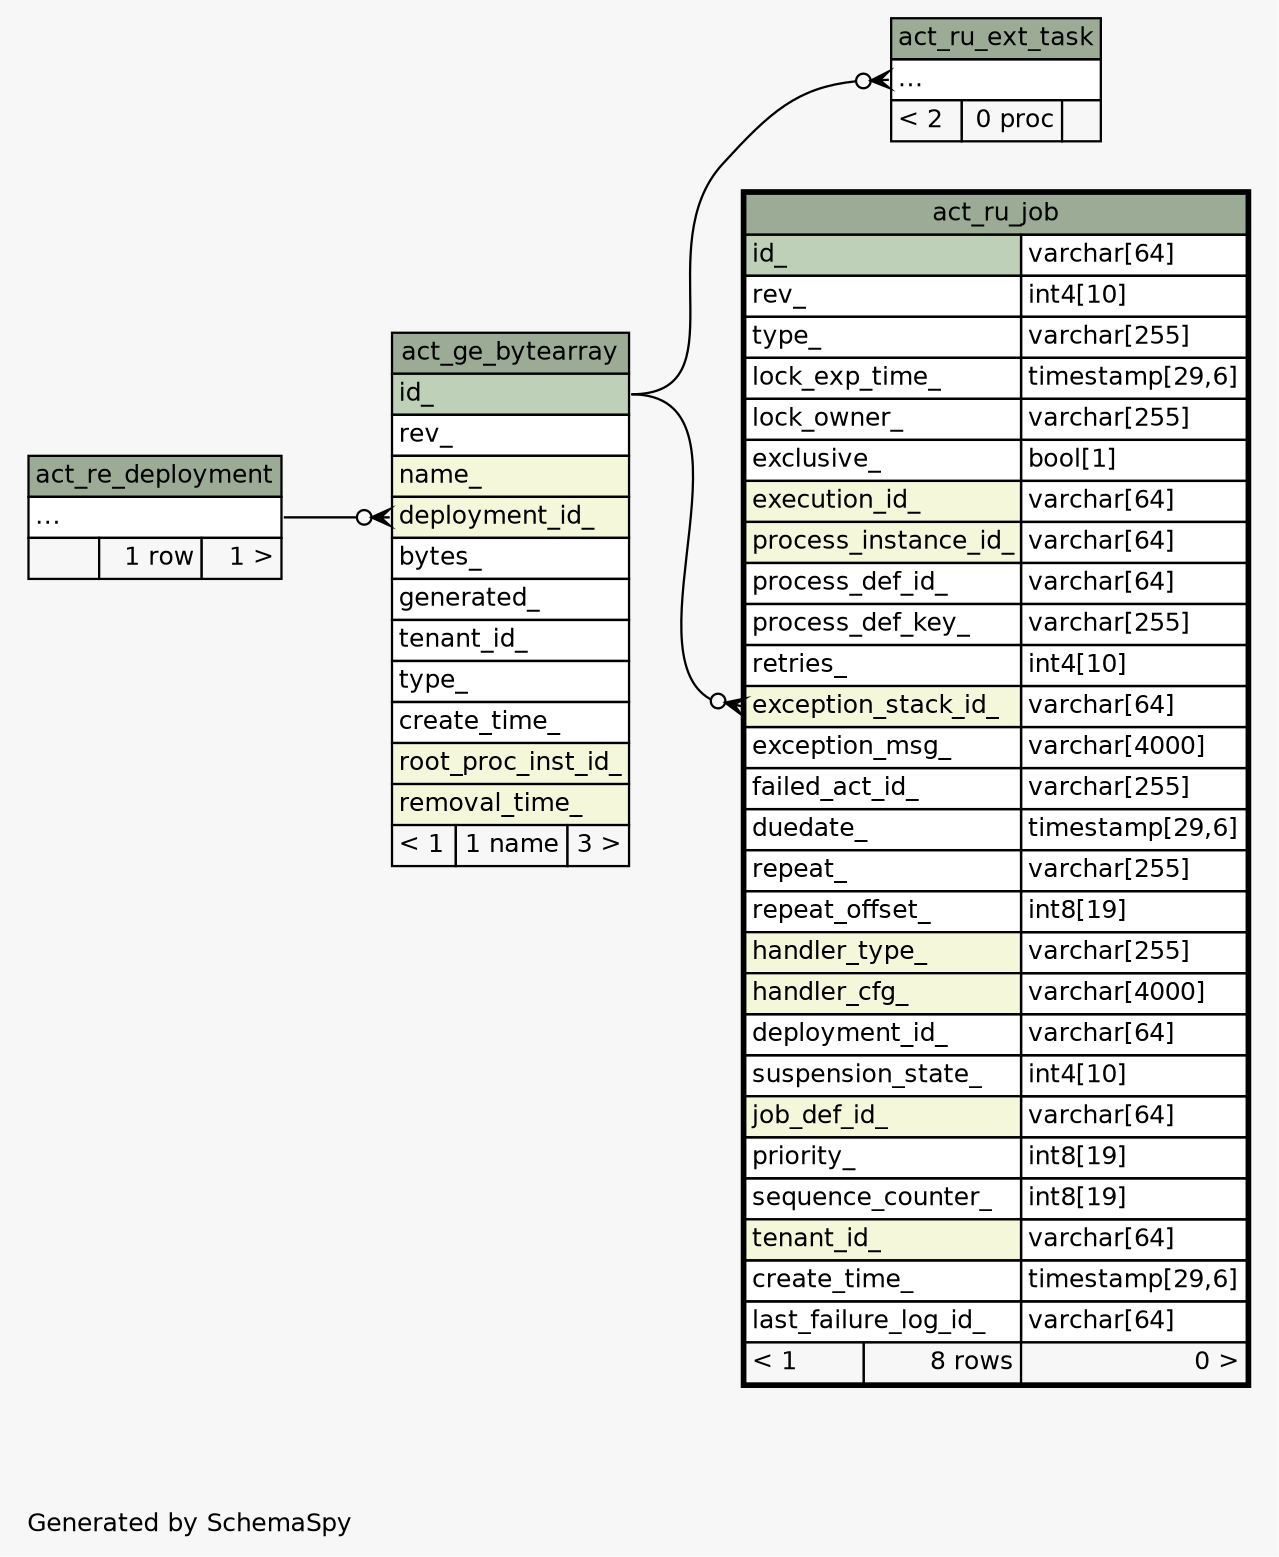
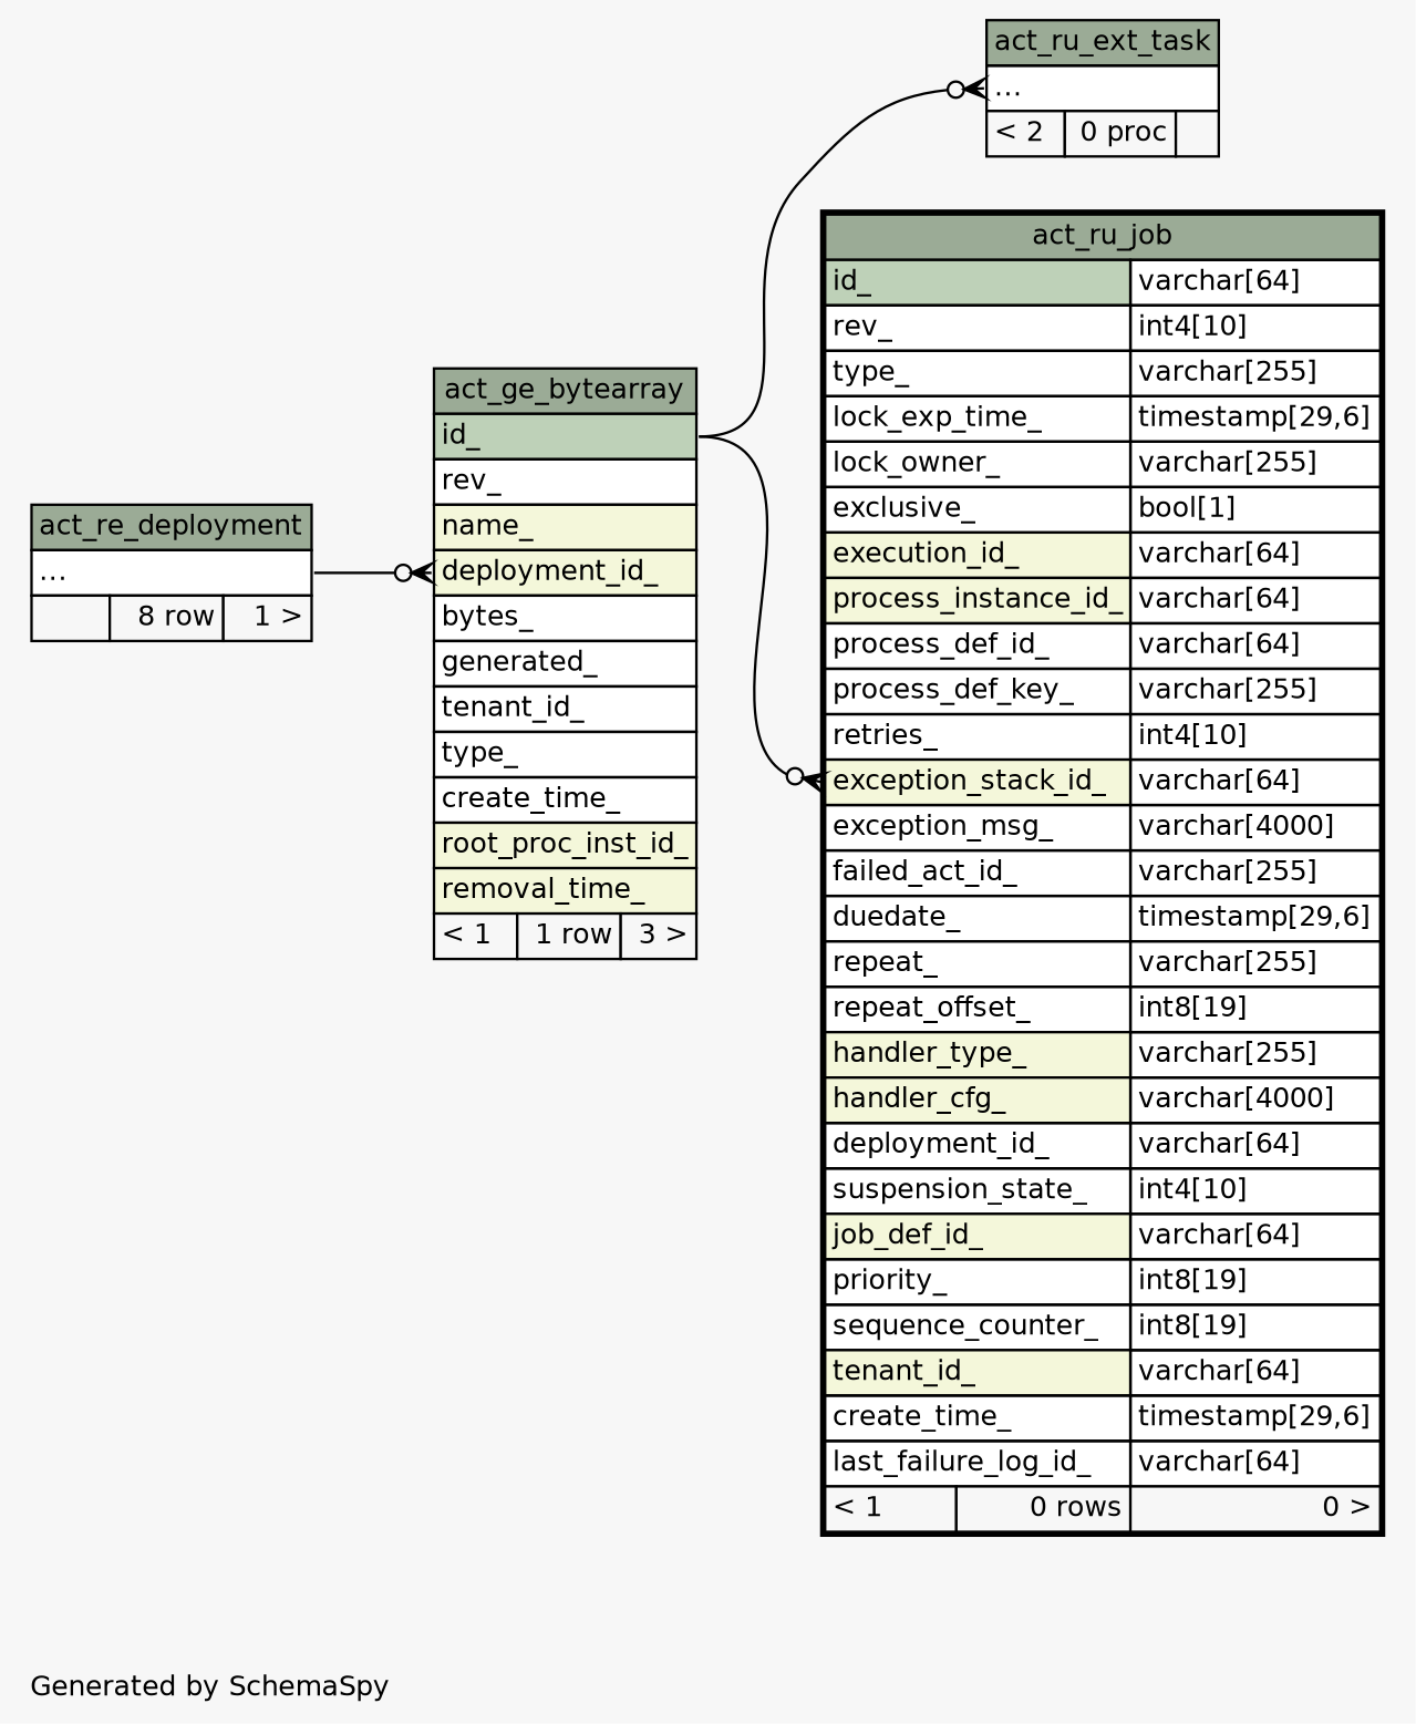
  digraph {
    bgcolor="#f7f7f7"
    fontname=Helvetica
    fontsize=11
    label="\nGenerated by SchemaSpy"
    labeljust=l
    nodesep=0.18
    rankdir=RL
    ranksep=0.46
    node [fontname=Helvetica fontsize=11 shape=plaintext]
    edge [arrowhead=none arrowsize=0.8 arrowtail=crowodot dir=back headport="id_:e"]
-   n1 [label=<     <TABLE BORDER="0" CELLBORDER="1" CELLSPACING="0" BGCOLOR="#ffffff">       <TR><TD COLSPAN="3" BGCOLOR="#9bab96" ALIGN="CENTER">act_ge_bytearray</TD></TR>       <TR><TD PORT="id_" COLSPAN="3" BGCOLOR="#bed1b8" ALIGN="LEFT">id_</TD></TR>       <TR><TD PORT="rev_" COLSPAN="3" ALIGN="LEFT">rev_</TD></TR>       <TR><TD PORT="name_" COLSPAN="3" BGCOLOR="#f4f7da" ALIGN="LEFT">name_</TD></TR>       <TR><TD PORT="deployment_id_" COLSPAN="3" BGCOLOR="#f4f7da" ALIGN="LEFT">deployment_id_</TD></TR>       <TR><TD PORT="bytes_" COLSPAN="3" ALIGN="LEFT">bytes_</TD></TR>       <TR><TD PORT="generated_" COLSPAN="3" ALIGN="LEFT">generated_</TD></TR>       <TR><TD PORT="tenant_id_" COLSPAN="3" ALIGN="LEFT">tenant_id_</TD></TR>       <TR><TD PORT="type_" COLSPAN="3" ALIGN="LEFT">type_</TD></TR>       <TR><TD PORT="create_time_" COLSPAN="3" ALIGN="LEFT">create_time_</TD></TR>       <TR><TD PORT="root_proc_inst_id_" COLSPAN="3" BGCOLOR="#f4f7da" ALIGN="LEFT">root_proc_inst_id_</TD></TR>       <TR><TD PORT="removal_time_" COLSPAN="3" BGCOLOR="#f4f7da" ALIGN="LEFT">removal_time_</TD></TR>       <TR><TD ALIGN="LEFT" BGCOLOR="#f7f7f7">&lt; 1</TD><TD ALIGN="RIGHT" BGCOLOR="#f7f7f7">1 name</TD><TD ALIGN="RIGHT" BGCOLOR="#f7f7f7">3 &gt;</TD></TR>     </TABLE>>]
-   n2 [label=<     <TABLE BORDER="0" CELLBORDER="1" CELLSPACING="0" BGCOLOR="#ffffff">       <TR><TD COLSPAN="3" BGCOLOR="#9bab96" ALIGN="CENTER">act_re_deployment</TD></TR>       <TR><TD PORT="elipses" COLSPAN="3" ALIGN="LEFT">...</TD></TR>       <TR><TD ALIGN="LEFT" BGCOLOR="#f7f7f7">  </TD><TD ALIGN="RIGHT" BGCOLOR="#f7f7f7">1 row</TD><TD ALIGN="RIGHT" BGCOLOR="#f7f7f7">1 &gt;</TD></TR>     </TABLE>>]
+   n1 [label=<     <TABLE BORDER="0" CELLBORDER="1" CELLSPACING="0" BGCOLOR="#ffffff">       <TR><TD COLSPAN="3" BGCOLOR="#9bab96" ALIGN="CENTER">act_ge_bytearray</TD></TR>       <TR><TD PORT="id_" COLSPAN="3" BGCOLOR="#bed1b8" ALIGN="LEFT">id_</TD></TR>       <TR><TD PORT="rev_" COLSPAN="3" ALIGN="LEFT">rev_</TD></TR>       <TR><TD PORT="name_" COLSPAN="3" BGCOLOR="#f4f7da" ALIGN="LEFT">name_</TD></TR>       <TR><TD PORT="deployment_id_" COLSPAN="3" BGCOLOR="#f4f7da" ALIGN="LEFT">deployment_id_</TD></TR>       <TR><TD PORT="bytes_" COLSPAN="3" ALIGN="LEFT">bytes_</TD></TR>       <TR><TD PORT="generated_" COLSPAN="3" ALIGN="LEFT">generated_</TD></TR>       <TR><TD PORT="tenant_id_" COLSPAN="3" ALIGN="LEFT">tenant_id_</TD></TR>       <TR><TD PORT="type_" COLSPAN="3" ALIGN="LEFT">type_</TD></TR>       <TR><TD PORT="create_time_" COLSPAN="3" ALIGN="LEFT">create_time_</TD></TR>       <TR><TD PORT="root_proc_inst_id_" COLSPAN="3" BGCOLOR="#f4f7da" ALIGN="LEFT">root_proc_inst_id_</TD></TR>       <TR><TD PORT="removal_time_" COLSPAN="3" BGCOLOR="#f4f7da" ALIGN="LEFT">removal_time_</TD></TR>       <TR><TD ALIGN="LEFT" BGCOLOR="#f7f7f7">&lt; 1</TD><TD ALIGN="RIGHT" BGCOLOR="#f7f7f7">1 row</TD><TD ALIGN="RIGHT" BGCOLOR="#f7f7f7">3 &gt;</TD></TR>     </TABLE>>]
+   n2 [label=<     <TABLE BORDER="0" CELLBORDER="1" CELLSPACING="0" BGCOLOR="#ffffff">       <TR><TD COLSPAN="3" BGCOLOR="#9bab96" ALIGN="CENTER">act_re_deployment</TD></TR>       <TR><TD PORT="elipses" COLSPAN="3" ALIGN="LEFT">...</TD></TR>       <TR><TD ALIGN="LEFT" BGCOLOR="#f7f7f7">  </TD><TD ALIGN="RIGHT" BGCOLOR="#f7f7f7">8 row</TD><TD ALIGN="RIGHT" BGCOLOR="#f7f7f7">1 &gt;</TD></TR>     </TABLE>>]
    n3 [label=<     <TABLE BORDER="0" CELLBORDER="1" CELLSPACING="0" BGCOLOR="#ffffff">       <TR><TD COLSPAN="3" BGCOLOR="#9bab96" ALIGN="CENTER">act_ru_ext_task</TD></TR>       <TR><TD PORT="elipses" COLSPAN="3" ALIGN="LEFT">...</TD></TR>       <TR><TD ALIGN="LEFT" BGCOLOR="#f7f7f7">&lt; 2</TD><TD ALIGN="RIGHT" BGCOLOR="#f7f7f7">0 proc</TD><TD ALIGN="RIGHT" BGCOLOR="#f7f7f7">  </TD></TR>     </TABLE>>]
-   n4 [label=<     <TABLE BORDER="2" CELLBORDER="1" CELLSPACING="0" BGCOLOR="#ffffff">       <TR><TD COLSPAN="3" BGCOLOR="#9bab96" ALIGN="CENTER">act_ru_job</TD></TR>       <TR><TD PORT="id_" COLSPAN="2" BGCOLOR="#bed1b8" ALIGN="LEFT">id_</TD><TD PORT="id_.type" ALIGN="LEFT">varchar[64]</TD></TR>       <TR><TD PORT="rev_" COLSPAN="2" ALIGN="LEFT">rev_</TD><TD PORT="rev_.type" ALIGN="LEFT">int4[10]</TD></TR>       <TR><TD PORT="type_" COLSPAN="2" ALIGN="LEFT">type_</TD><TD PORT="type_.type" ALIGN="LEFT">varchar[255]</TD></TR>       <TR><TD PORT="lock_exp_time_" COLSPAN="2" ALIGN="LEFT">lock_exp_time_</TD><TD PORT="lock_exp_time_.type" ALIGN="LEFT">timestamp[29,6]</TD></TR>       <TR><TD PORT="lock_owner_" COLSPAN="2" ALIGN="LEFT">lock_owner_</TD><TD PORT="lock_owner_.type" ALIGN="LEFT">varchar[255]</TD></TR>       <TR><TD PORT="exclusive_" COLSPAN="2" ALIGN="LEFT">exclusive_</TD><TD PORT="exclusive_.type" ALIGN="LEFT">bool[1]</TD></TR>       <TR><TD PORT="execution_id_" COLSPAN="2" BGCOLOR="#f4f7da" ALIGN="LEFT">execution_id_</TD><TD PORT="execution_id_.type" ALIGN="LEFT">varchar[64]</TD></TR>       <TR><TD PORT="process_instance_id_" COLSPAN="2" BGCOLOR="#f4f7da" ALIGN="LEFT">process_instance_id_</TD><TD PORT="process_instance_id_.type" ALIGN="LEFT">varchar[64]</TD></TR>       <TR><TD PORT="process_def_id_" COLSPAN="2" ALIGN="LEFT">process_def_id_</TD><TD PORT="process_def_id_.type" ALIGN="LEFT">varchar[64]</TD></TR>       <TR><TD PORT="process_def_key_" COLSPAN="2" ALIGN="LEFT">process_def_key_</TD><TD PORT="process_def_key_.type" ALIGN="LEFT">varchar[255]</TD></TR>       <TR><TD PORT="retries_" COLSPAN="2" ALIGN="LEFT">retries_</TD><TD PORT="retries_.type" ALIGN="LEFT">int4[10]</TD></TR>       <TR><TD PORT="exception_stack_id_" COLSPAN="2" BGCOLOR="#f4f7da" ALIGN="LEFT">exception_stack_id_</TD><TD PORT="exception_stack_id_.type" ALIGN="LEFT">varchar[64]</TD></TR>       <TR><TD PORT="exception_msg_" COLSPAN="2" ALIGN="LEFT">exception_msg_</TD><TD PORT="exception_msg_.type" ALIGN="LEFT">varchar[4000]</TD></TR>       <TR><TD PORT="failed_act_id_" COLSPAN="2" ALIGN="LEFT">failed_act_id_</TD><TD PORT="failed_act_id_.type" ALIGN="LEFT">varchar[255]</TD></TR>       <TR><TD PORT="duedate_" COLSPAN="2" ALIGN="LEFT">duedate_</TD><TD PORT="duedate_.type" ALIGN="LEFT">timestamp[29,6]</TD></TR>       <TR><TD PORT="repeat_" COLSPAN="2" ALIGN="LEFT">repeat_</TD><TD PORT="repeat_.type" ALIGN="LEFT">varchar[255]</TD></TR>       <TR><TD PORT="repeat_offset_" COLSPAN="2" ALIGN="LEFT">repeat_offset_</TD><TD PORT="repeat_offset_.type" ALIGN="LEFT">int8[19]</TD></TR>       <TR><TD PORT="handler_type_" COLSPAN="2" BGCOLOR="#f4f7da" ALIGN="LEFT">handler_type_</TD><TD PORT="handler_type_.type" ALIGN="LEFT">varchar[255]</TD></TR>       <TR><TD PORT="handler_cfg_" COLSPAN="2" BGCOLOR="#f4f7da" ALIGN="LEFT">handler_cfg_</TD><TD PORT="handler_cfg_.type" ALIGN="LEFT">varchar[4000]</TD></TR>       <TR><TD PORT="deployment_id_" COLSPAN="2" ALIGN="LEFT">deployment_id_</TD><TD PORT="deployment_id_.type" ALIGN="LEFT">varchar[64]</TD></TR>       <TR><TD PORT="suspension_state_" COLSPAN="2" ALIGN="LEFT">suspension_state_</TD><TD PORT="suspension_state_.type" ALIGN="LEFT">int4[10]</TD></TR>       <TR><TD PORT="job_def_id_" COLSPAN="2" BGCOLOR="#f4f7da" ALIGN="LEFT">job_def_id_</TD><TD PORT="job_def_id_.type" ALIGN="LEFT">varchar[64]</TD></TR>       <TR><TD PORT="priority_" COLSPAN="2" ALIGN="LEFT">priority_</TD><TD PORT="priority_.type" ALIGN="LEFT">int8[19]</TD></TR>       <TR><TD PORT="sequence_counter_" COLSPAN="2" ALIGN="LEFT">sequence_counter_</TD><TD PORT="sequence_counter_.type" ALIGN="LEFT">int8[19]</TD></TR>       <TR><TD PORT="tenant_id_" COLSPAN="2" BGCOLOR="#f4f7da" ALIGN="LEFT">tenant_id_</TD><TD PORT="tenant_id_.type" ALIGN="LEFT">varchar[64]</TD></TR>       <TR><TD PORT="create_time_" COLSPAN="2" ALIGN="LEFT">create_time_</TD><TD PORT="create_time_.type" ALIGN="LEFT">timestamp[29,6]</TD></TR>       <TR><TD PORT="last_failure_log_id_" COLSPAN="2" ALIGN="LEFT">last_failure_log_id_</TD><TD PORT="last_failure_log_id_.type" ALIGN="LEFT">varchar[64]</TD></TR>       <TR><TD ALIGN="LEFT" BGCOLOR="#f7f7f7">&lt; 1</TD><TD ALIGN="RIGHT" BGCOLOR="#f7f7f7">8 rows</TD><TD ALIGN="RIGHT" BGCOLOR="#f7f7f7">0 &gt;</TD></TR>     </TABLE>>]
+   n4 [label=<     <TABLE BORDER="2" CELLBORDER="1" CELLSPACING="0" BGCOLOR="#ffffff">       <TR><TD COLSPAN="3" BGCOLOR="#9bab96" ALIGN="CENTER">act_ru_job</TD></TR>       <TR><TD PORT="id_" COLSPAN="2" BGCOLOR="#bed1b8" ALIGN="LEFT">id_</TD><TD PORT="id_.type" ALIGN="LEFT">varchar[64]</TD></TR>       <TR><TD PORT="rev_" COLSPAN="2" ALIGN="LEFT">rev_</TD><TD PORT="rev_.type" ALIGN="LEFT">int4[10]</TD></TR>       <TR><TD PORT="type_" COLSPAN="2" ALIGN="LEFT">type_</TD><TD PORT="type_.type" ALIGN="LEFT">varchar[255]</TD></TR>       <TR><TD PORT="lock_exp_time_" COLSPAN="2" ALIGN="LEFT">lock_exp_time_</TD><TD PORT="lock_exp_time_.type" ALIGN="LEFT">timestamp[29,6]</TD></TR>       <TR><TD PORT="lock_owner_" COLSPAN="2" ALIGN="LEFT">lock_owner_</TD><TD PORT="lock_owner_.type" ALIGN="LEFT">varchar[255]</TD></TR>       <TR><TD PORT="exclusive_" COLSPAN="2" ALIGN="LEFT">exclusive_</TD><TD PORT="exclusive_.type" ALIGN="LEFT">bool[1]</TD></TR>       <TR><TD PORT="execution_id_" COLSPAN="2" BGCOLOR="#f4f7da" ALIGN="LEFT">execution_id_</TD><TD PORT="execution_id_.type" ALIGN="LEFT">varchar[64]</TD></TR>       <TR><TD PORT="process_instance_id_" COLSPAN="2" BGCOLOR="#f4f7da" ALIGN="LEFT">process_instance_id_</TD><TD PORT="process_instance_id_.type" ALIGN="LEFT">varchar[64]</TD></TR>       <TR><TD PORT="process_def_id_" COLSPAN="2" ALIGN="LEFT">process_def_id_</TD><TD PORT="process_def_id_.type" ALIGN="LEFT">varchar[64]</TD></TR>       <TR><TD PORT="process_def_key_" COLSPAN="2" ALIGN="LEFT">process_def_key_</TD><TD PORT="process_def_key_.type" ALIGN="LEFT">varchar[255]</TD></TR>       <TR><TD PORT="retries_" COLSPAN="2" ALIGN="LEFT">retries_</TD><TD PORT="retries_.type" ALIGN="LEFT">int4[10]</TD></TR>       <TR><TD PORT="exception_stack_id_" COLSPAN="2" BGCOLOR="#f4f7da" ALIGN="LEFT">exception_stack_id_</TD><TD PORT="exception_stack_id_.type" ALIGN="LEFT">varchar[64]</TD></TR>       <TR><TD PORT="exception_msg_" COLSPAN="2" ALIGN="LEFT">exception_msg_</TD><TD PORT="exception_msg_.type" ALIGN="LEFT">varchar[4000]</TD></TR>       <TR><TD PORT="failed_act_id_" COLSPAN="2" ALIGN="LEFT">failed_act_id_</TD><TD PORT="failed_act_id_.type" ALIGN="LEFT">varchar[255]</TD></TR>       <TR><TD PORT="duedate_" COLSPAN="2" ALIGN="LEFT">duedate_</TD><TD PORT="duedate_.type" ALIGN="LEFT">timestamp[29,6]</TD></TR>       <TR><TD PORT="repeat_" COLSPAN="2" ALIGN="LEFT">repeat_</TD><TD PORT="repeat_.type" ALIGN="LEFT">varchar[255]</TD></TR>       <TR><TD PORT="repeat_offset_" COLSPAN="2" ALIGN="LEFT">repeat_offset_</TD><TD PORT="repeat_offset_.type" ALIGN="LEFT">int8[19]</TD></TR>       <TR><TD PORT="handler_type_" COLSPAN="2" BGCOLOR="#f4f7da" ALIGN="LEFT">handler_type_</TD><TD PORT="handler_type_.type" ALIGN="LEFT">varchar[255]</TD></TR>       <TR><TD PORT="handler_cfg_" COLSPAN="2" BGCOLOR="#f4f7da" ALIGN="LEFT">handler_cfg_</TD><TD PORT="handler_cfg_.type" ALIGN="LEFT">varchar[4000]</TD></TR>       <TR><TD PORT="deployment_id_" COLSPAN="2" ALIGN="LEFT">deployment_id_</TD><TD PORT="deployment_id_.type" ALIGN="LEFT">varchar[64]</TD></TR>       <TR><TD PORT="suspension_state_" COLSPAN="2" ALIGN="LEFT">suspension_state_</TD><TD PORT="suspension_state_.type" ALIGN="LEFT">int4[10]</TD></TR>       <TR><TD PORT="job_def_id_" COLSPAN="2" BGCOLOR="#f4f7da" ALIGN="LEFT">job_def_id_</TD><TD PORT="job_def_id_.type" ALIGN="LEFT">varchar[64]</TD></TR>       <TR><TD PORT="priority_" COLSPAN="2" ALIGN="LEFT">priority_</TD><TD PORT="priority_.type" ALIGN="LEFT">int8[19]</TD></TR>       <TR><TD PORT="sequence_counter_" COLSPAN="2" ALIGN="LEFT">sequence_counter_</TD><TD PORT="sequence_counter_.type" ALIGN="LEFT">int8[19]</TD></TR>       <TR><TD PORT="tenant_id_" COLSPAN="2" BGCOLOR="#f4f7da" ALIGN="LEFT">tenant_id_</TD><TD PORT="tenant_id_.type" ALIGN="LEFT">varchar[64]</TD></TR>       <TR><TD PORT="create_time_" COLSPAN="2" ALIGN="LEFT">create_time_</TD><TD PORT="create_time_.type" ALIGN="LEFT">timestamp[29,6]</TD></TR>       <TR><TD PORT="last_failure_log_id_" COLSPAN="2" ALIGN="LEFT">last_failure_log_id_</TD><TD PORT="last_failure_log_id_.type" ALIGN="LEFT">varchar[64]</TD></TR>       <TR><TD ALIGN="LEFT" BGCOLOR="#f7f7f7">&lt; 1</TD><TD ALIGN="RIGHT" BGCOLOR="#f7f7f7">0 rows</TD><TD ALIGN="RIGHT" BGCOLOR="#f7f7f7">0 &gt;</TD></TR>     </TABLE>>]
    n1 -> n2 [headport="elipses:e" tailport="deployment_id_:w"]
    n3 -> n1 [tailport="elipses:w"]
    n4 -> n1 [tailport="exception_stack_id_:w"]
  }
